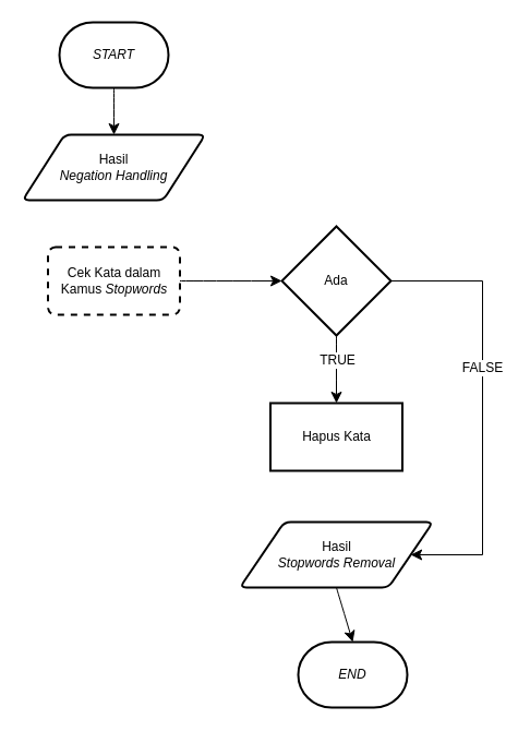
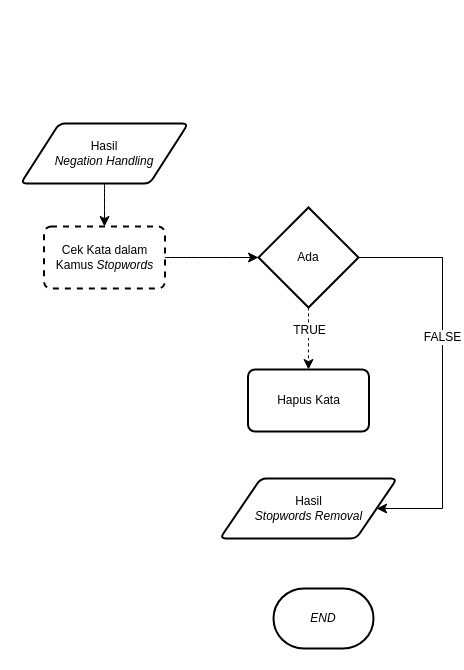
  <mxCell id="0" />
  <mxCell id="1" parent="0" />
- <mxCell id="2" style="edgeStyle=none;curved=1;rounded=0;orthogonalLoop=1;jettySize=auto;html=1;exitX=0.5;exitY=1;exitDx=0;exitDy=0;exitPerimeter=0;entryX=0.5;entryY=0;entryDx=0;entryDy=0;fontSize=12;startSize=8;endSize=8;" edge="1" parent="1" source="3" target="6"><mxGeometry relative="1" as="geometry" /></mxCell>
- <mxCell id="3" value="&lt;i&gt;START&lt;/i&gt;" style="strokeWidth=2;html=1;shape=mxgraph.flowchart.terminator;whiteSpace=wrap;" vertex="1" parent="1"><mxGeometry x="54" y="20" width="100" height="60" as="geometry" /></mxCell>
  <mxCell id="4" value="&lt;i&gt;END&lt;/i&gt;" style="strokeWidth=2;html=1;shape=mxgraph.flowchart.terminator;whiteSpace=wrap;" vertex="1" parent="1"><mxGeometry x="273" y="588" width="100" height="60" as="geometry" /></mxCell>
+ <mxCell id="5" style="edgeStyle=none;curved=1;rounded=0;orthogonalLoop=1;jettySize=auto;html=1;exitX=0.5;exitY=1;exitDx=0;exitDy=0;entryX=0.5;entryY=0;entryDx=0;entryDy=0;fontSize=12;startSize=8;endSize=8;" edge="1" parent="1" source="6" target="7"><mxGeometry relative="1" as="geometry" /></mxCell>
  <mxCell id="6" value="Hasil&lt;div&gt;&lt;i&gt;Negation Handling&lt;/i&gt;&lt;/div&gt;" style="shape=parallelogram;html=1;strokeWidth=2;perimeter=parallelogramPerimeter;whiteSpace=wrap;rounded=1;arcSize=12;size=0.23;" vertex="1" parent="1"><mxGeometry x="20.25" y="123" width="167.5" height="60" as="geometry" /></mxCell>
  <mxCell id="7" value="Cek Kata dalam&lt;div&gt;Kamus &lt;i&gt;Stopwords&lt;/i&gt;&lt;/div&gt;" style="rounded=1;whiteSpace=wrap;html=1;absoluteArcSize=1;arcSize=14;strokeWidth=2;dashed=1;" vertex="1" parent="1"><mxGeometry x="43.5" y="226" width="121" height="62" as="geometry" /></mxCell>
- <mxCell id="8" style="edgeStyle=none;curved=1;rounded=0;orthogonalLoop=1;jettySize=auto;html=1;exitX=0.5;exitY=1;exitDx=0;exitDy=0;exitPerimeter=0;entryX=0.5;entryY=0;entryDx=0;entryDy=0;fontSize=12;startSize=8;endSize=8;" edge="1" parent="1" source="12" target="14"><mxGeometry relative="1" as="geometry" /></mxCell>
+ <mxCell id="8" style="edgeStyle=none;curved=1;rounded=0;orthogonalLoop=1;jettySize=auto;html=1;exitX=0.5;exitY=1;exitDx=0;exitDy=0;exitPerimeter=0;entryX=0.5;entryY=0;entryDx=0;entryDy=0;fontSize=12;startSize=8;endSize=8;dashed=1;" edge="1" parent="1" source="12" target="14"><mxGeometry relative="1" as="geometry" /></mxCell>
  <mxCell id="9" value="TRUE" style="edgeLabel;html=1;align=center;verticalAlign=middle;resizable=0;points=[];fontSize=12;" vertex="1" connectable="0" parent="8"><mxGeometry x="-0.294" relative="1" as="geometry"><mxPoint as="offset" /></mxGeometry></mxCell>
  <mxCell id="10" style="edgeStyle=orthogonalEdgeStyle;rounded=0;orthogonalLoop=1;jettySize=auto;html=1;exitX=1;exitY=0.5;exitDx=0;exitDy=0;exitPerimeter=0;entryX=1;entryY=0.5;entryDx=0;entryDy=0;fontSize=12;startSize=8;endSize=8;" edge="1" parent="1" source="12" target="15"><mxGeometry relative="1" as="geometry"><Array as="points"><mxPoint x="442" y="257" /><mxPoint x="442" y="508" /></Array></mxGeometry></mxCell>
  <mxCell id="11" value="FALSE" style="edgeLabel;html=1;align=center;verticalAlign=middle;resizable=0;points=[];fontSize=12;" vertex="1" connectable="0" parent="10"><mxGeometry x="-0.189" y="-1" relative="1" as="geometry"><mxPoint as="offset" /></mxGeometry></mxCell>
  <mxCell id="12" value="Ada" style="strokeWidth=2;html=1;shape=mxgraph.flowchart.decision;whiteSpace=wrap;" vertex="1" parent="1"><mxGeometry x="258" y="207" width="100" height="100" as="geometry" /></mxCell>
  <mxCell id="13" style="edgeStyle=none;curved=1;rounded=0;orthogonalLoop=1;jettySize=auto;html=1;exitX=1;exitY=0.5;exitDx=0;exitDy=0;entryX=0;entryY=0.5;entryDx=0;entryDy=0;entryPerimeter=0;fontSize=12;startSize=8;endSize=8;" edge="1" parent="1" source="7" target="12"><mxGeometry relative="1" as="geometry" /></mxCell>
- <mxCell id="14" value="Hapus Kata" style="whiteSpace=wrap;html=1;absoluteArcSize=1;arcSize=14;strokeWidth=2;rounded=0;" vertex="1" parent="1"><mxGeometry x="247.5" y="369" width="121" height="62" as="geometry" /></mxCell>
+ <mxCell id="14" value="Hapus Kata" style="rounded=1;whiteSpace=wrap;html=1;absoluteArcSize=1;arcSize=14;strokeWidth=2;" vertex="1" parent="1"><mxGeometry x="247.5" y="369" width="121" height="62" as="geometry" /></mxCell>
  <mxCell id="15" value="Hasil&lt;div&gt;&lt;i&gt;Stopwords Removal&lt;/i&gt;&lt;/div&gt;" style="shape=parallelogram;html=1;strokeWidth=2;perimeter=parallelogramPerimeter;whiteSpace=wrap;rounded=1;arcSize=12;size=0.23;" vertex="1" parent="1"><mxGeometry x="219.5" y="478" width="177" height="60" as="geometry" /></mxCell>
- <mxCell id="16" style="edgeStyle=none;curved=1;rounded=0;orthogonalLoop=1;jettySize=auto;html=1;exitX=0.5;exitY=1;exitDx=0;exitDy=0;entryX=0.5;entryY=0;entryDx=0;entryDy=0;entryPerimeter=0;fontSize=12;startSize=8;endSize=8;" edge="1" parent="1" source="15" target="4"><mxGeometry relative="1" as="geometry" /></mxCell>
